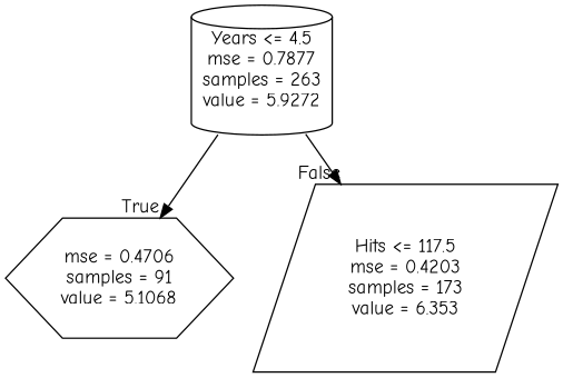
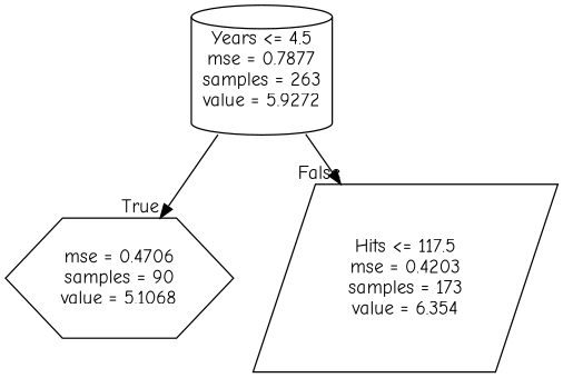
  digraph {
    fontname="Comic Neue"
    node [fontname="Comic Neue"]
    edge [fontname="Comic Neue" labeldistance=2.5]
    n1 [label="Years <= 4.5\nmse = 0.7877\nsamples = 263\nvalue = 5.9272" shape=cylinder]
-   n2 [label="mse = 0.4706\nsamples = 91\nvalue = 5.1068" shape=hexagon]
-   n3 [label="Hits <= 117.5\nmse = 0.4203\nsamples = 173\nvalue = 6.353" shape=parallelogram]
+   n2 [label="mse = 0.4706\nsamples = 90\nvalue = 5.1068" shape=hexagon]
+   n3 [label="Hits <= 117.5\nmse = 0.4203\nsamples = 173\nvalue = 6.354" shape=parallelogram]
    n1 -> n2 [headlabel=True labelangle=45]
    n1 -> n3 [headlabel=False labelangle=-45]
  }
